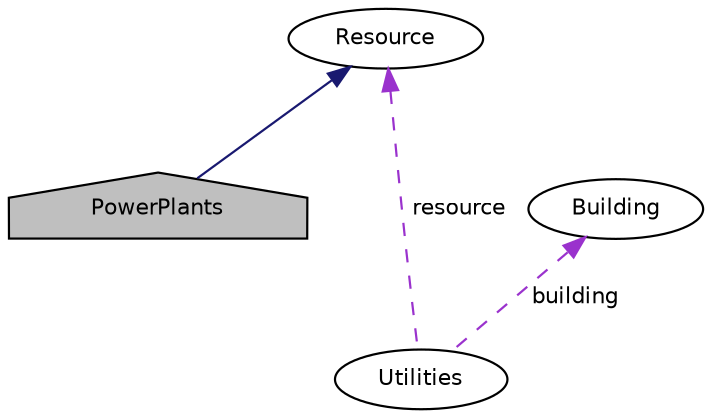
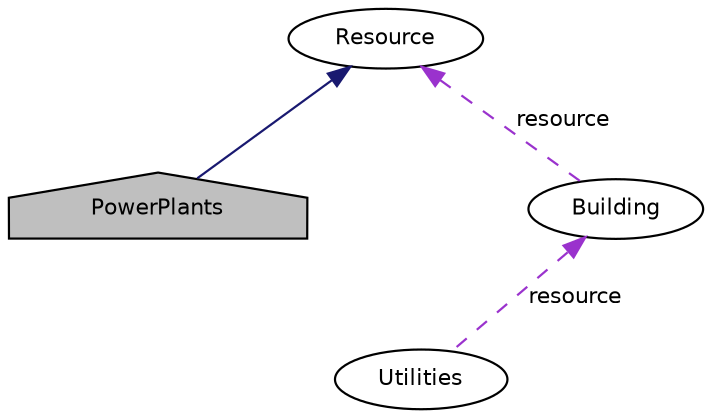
  digraph {
    node [color=black fillcolor=white fontname=Helvetica fontsize=10 shape=ellipse style=filled]
    edge [color=darkorchid3 dir=back fontname=Helvetica fontsize=10 labelfontname=Helvetica labelfontsize=10 style=dashed]
    n1 [fillcolor=grey75 fontcolor=black height=0.2 label=PowerPlants shape=house width=0.4]
    n2 [height=0.2 label=Utilities width=0.4]
    n3 [height=0.2 label=Building width=0.4]
    n4 [height=0.2 label=Resource width=0.4]
-   n3 -> n2 [label=" building"]
+   n3 -> n2 [label=" resource"]
    n4 -> n1 [color=midnightblue style=solid]
-   n4 -> n2 [label=" resource"]
+   n4 -> n3 [label=" resource"]
  }
